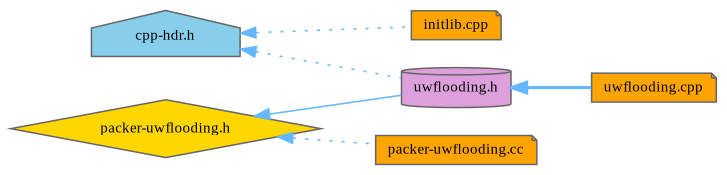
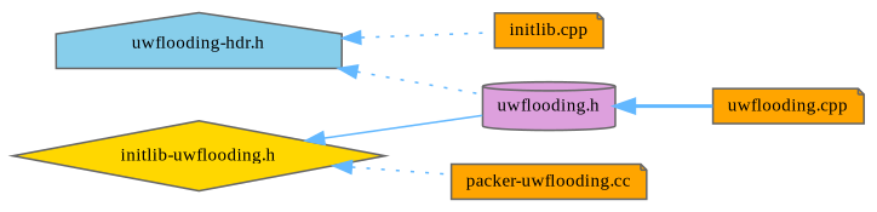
  digraph {
    fontname="Liberation Serif"
    rankdir=LR
    node [color=grey40 fillcolor=orange fontname="Liberation Serif" fontsize=10 shape=note style=filled]
    edge [color=steelblue1 dir=back fontname="Liberation Serif" fontsize=10 labelfontname=Helvetica labelfontsize=10 style=dotted]
-   n1 [color=gray40 fillcolor=skyblue fontcolor=black height=0.2 label="cpp-hdr.h" shape=house width=0.4]
+   n1 [color=gray40 fillcolor=skyblue fontcolor=black height=0.2 label="uwflooding-hdr.h" shape=house width=0.4]
    n2 [height=0.2 label="initlib.cpp" width=0.4]
    n3 [fillcolor=plum height=0.2 label="uwflooding.h" shape=cylinder width=0.4]
    n4 [height=0.2 label="uwflooding.cpp" width=0.4]
-   n5 [fillcolor=gold height=0.2 label="packer-uwflooding.h" shape=diamond width=0.4]
+   n5 [fillcolor=gold height=0.2 label="initlib-uwflooding.h" shape=diamond width=0.4]
    n6 [height=0.2 label="packer-uwflooding.cc" width=0.4]
    n1 -> n2
    n1 -> n3
    n3 -> n4 [style=bold]
    n5 -> n3 [style=solid]
    n5 -> n6
  }
